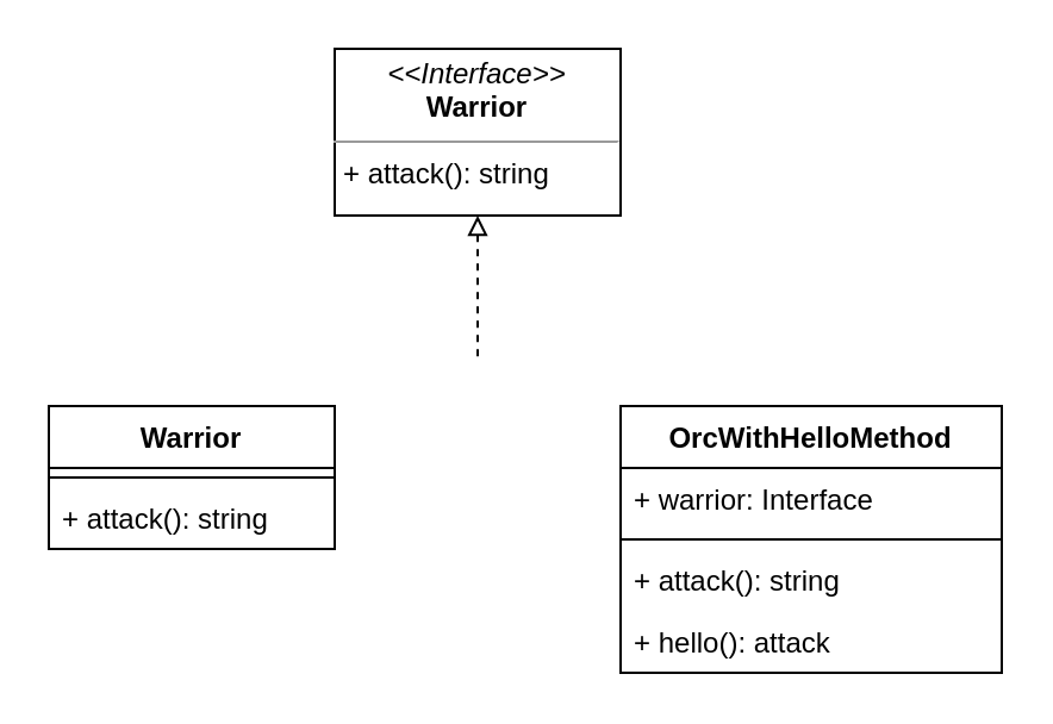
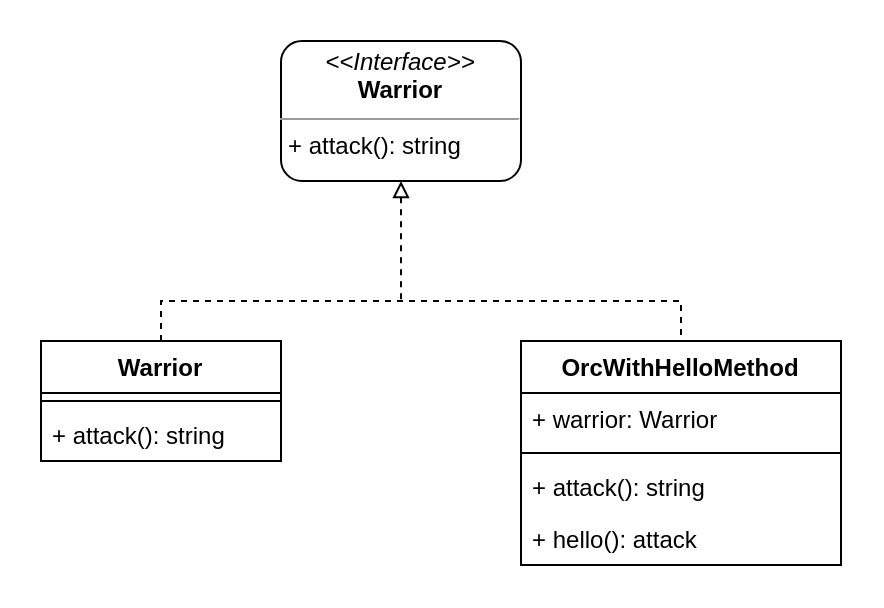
  <mxCell id="0" />
  <mxCell id="1" parent="0" />
  <mxCell id="2" style="edgeStyle=orthogonalEdgeStyle;rounded=0;orthogonalLoop=1;jettySize=auto;html=1;exitX=0.5;exitY=1;exitDx=0;exitDy=0;dashed=1;endArrow=none;endFill=0;startArrow=block;startFill=0;" edge="1" parent="1" source="3"><mxGeometry relative="1" as="geometry"><mxPoint x="200" y="150" as="targetPoint" /></mxGeometry></mxCell>
- <mxCell id="3" value="&lt;p style=&quot;margin: 0px ; margin-top: 4px ; text-align: center&quot;&gt;&lt;i&gt;&amp;lt;&amp;lt;Interface&amp;gt;&amp;gt;&lt;/i&gt;&lt;br&gt;&lt;b&gt;Warrior&lt;/b&gt;&lt;/p&gt;&lt;hr size=&quot;1&quot;&gt;&lt;p style=&quot;margin: 0px ; margin-left: 4px&quot;&gt;+ attack(): string&lt;br&gt;&lt;/p&gt;" style="verticalAlign=top;align=left;overflow=fill;fontSize=12;fontFamily=Helvetica;html=1;" vertex="1" parent="1"><mxGeometry x="140" y="20" width="120" height="70" as="geometry" /></mxCell>
+ <mxCell id="3" value="&lt;p style=&quot;margin: 0px ; margin-top: 4px ; text-align: center&quot;&gt;&lt;i&gt;&amp;lt;&amp;lt;Interface&amp;gt;&amp;gt;&lt;/i&gt;&lt;br&gt;&lt;b&gt;Warrior&lt;/b&gt;&lt;/p&gt;&lt;hr size=&quot;1&quot;&gt;&lt;p style=&quot;margin: 0px ; margin-left: 4px&quot;&gt;+ attack(): string&lt;br&gt;&lt;/p&gt;" style="verticalAlign=top;align=left;overflow=fill;fontSize=12;fontFamily=Helvetica;html=1;rounded=1;" vertex="1" parent="1"><mxGeometry x="140" y="20" width="120" height="70" as="geometry" /></mxCell>
+ <mxCell id="4" style="edgeStyle=orthogonalEdgeStyle;rounded=0;orthogonalLoop=1;jettySize=auto;html=1;exitX=0.5;exitY=0;exitDx=0;exitDy=0;entryX=0.5;entryY=0;entryDx=0;entryDy=0;dashed=1;endArrow=none;endFill=0;" edge="1" parent="1" source="5" target="8"><mxGeometry relative="1" as="geometry" /></mxCell>
  <mxCell id="5" value="Warrior" style="swimlane;fontStyle=1;align=center;verticalAlign=top;childLayout=stackLayout;horizontal=1;startSize=26;horizontalStack=0;resizeParent=1;resizeParentMax=0;resizeLast=0;collapsible=1;marginBottom=0;" vertex="1" parent="1"><mxGeometry x="20" y="170" width="120" height="60" as="geometry" /></mxCell>
  <mxCell id="6" value="" style="line;strokeWidth=1;fillColor=none;align=left;verticalAlign=middle;spacingTop=-1;spacingLeft=3;spacingRight=3;rotatable=0;labelPosition=right;points=[];portConstraint=eastwest;" vertex="1" parent="5"><mxGeometry y="26" width="120" height="8" as="geometry" /></mxCell>
  <mxCell id="7" value="+ attack(): string" style="text;strokeColor=none;fillColor=none;align=left;verticalAlign=top;spacingLeft=4;spacingRight=4;overflow=hidden;rotatable=0;points=[[0,0.5],[1,0.5]];portConstraint=eastwest;" vertex="1" parent="5"><mxGeometry y="34" width="120" height="26" as="geometry" /></mxCell>
  <mxCell id="8" value="OrcWithHelloMethod" style="swimlane;fontStyle=1;align=center;verticalAlign=top;childLayout=stackLayout;horizontal=1;startSize=26;horizontalStack=0;resizeParent=1;resizeParentMax=0;resizeLast=0;collapsible=1;marginBottom=0;" vertex="1" parent="1"><mxGeometry x="260" y="170" width="160" height="112" as="geometry" /></mxCell>
- <mxCell id="9" value="+ warrior: Interface" style="text;strokeColor=none;fillColor=none;align=left;verticalAlign=top;spacingLeft=4;spacingRight=4;overflow=hidden;rotatable=0;points=[[0,0.5],[1,0.5]];portConstraint=eastwest;" vertex="1" parent="8"><mxGeometry y="26" width="160" height="26" as="geometry" /></mxCell>
+ <mxCell id="9" value="+ warrior: Warrior" style="text;strokeColor=none;fillColor=none;align=left;verticalAlign=top;spacingLeft=4;spacingRight=4;overflow=hidden;rotatable=0;points=[[0,0.5],[1,0.5]];portConstraint=eastwest;" vertex="1" parent="8"><mxGeometry y="26" width="160" height="26" as="geometry" /></mxCell>
  <mxCell id="10" value="" style="line;strokeWidth=1;fillColor=none;align=left;verticalAlign=middle;spacingTop=-1;spacingLeft=3;spacingRight=3;rotatable=0;labelPosition=right;points=[];portConstraint=eastwest;" vertex="1" parent="8"><mxGeometry y="52" width="160" height="8" as="geometry" /></mxCell>
  <mxCell id="11" value="+ attack(): string" style="text;strokeColor=none;fillColor=none;align=left;verticalAlign=top;spacingLeft=4;spacingRight=4;overflow=hidden;rotatable=0;points=[[0,0.5],[1,0.5]];portConstraint=eastwest;" vertex="1" parent="8"><mxGeometry y="60" width="160" height="26" as="geometry" /></mxCell>
  <mxCell id="12" value="+ hello(): attack" style="text;strokeColor=none;fillColor=none;align=left;verticalAlign=top;spacingLeft=4;spacingRight=4;overflow=hidden;rotatable=0;points=[[0,0.5],[1,0.5]];portConstraint=eastwest;" vertex="1" parent="8"><mxGeometry y="86" width="160" height="26" as="geometry" /></mxCell>
